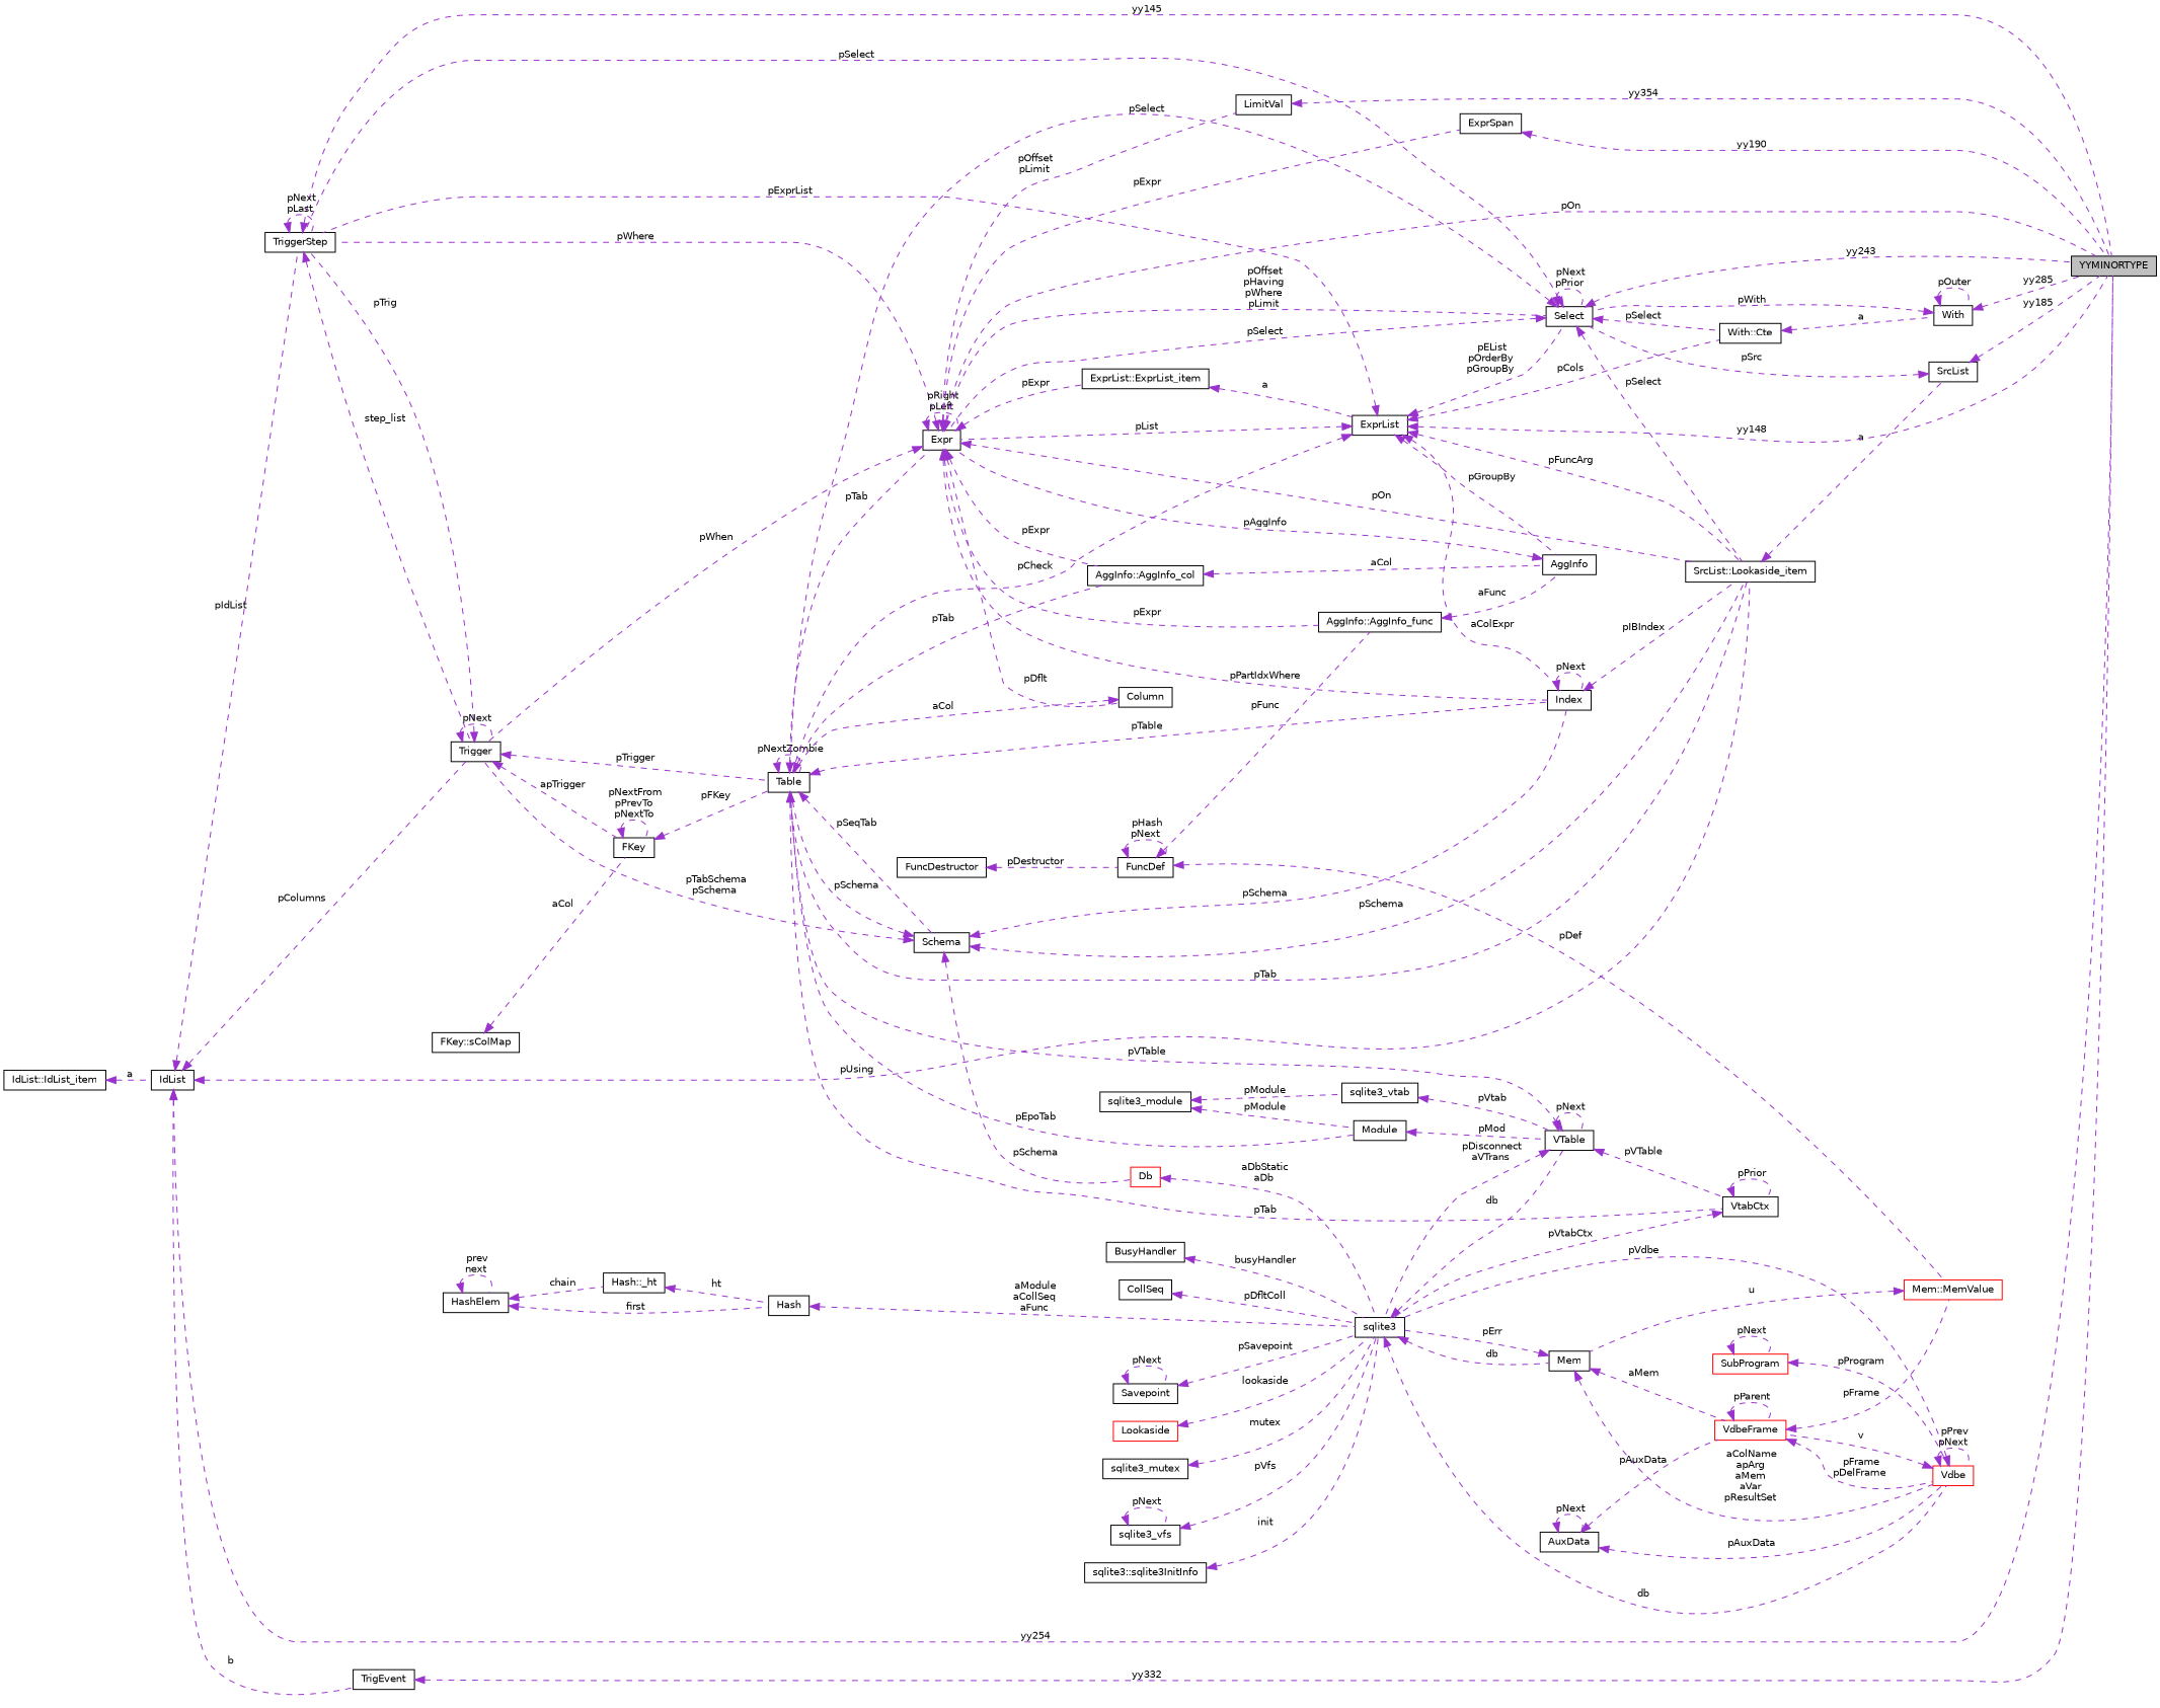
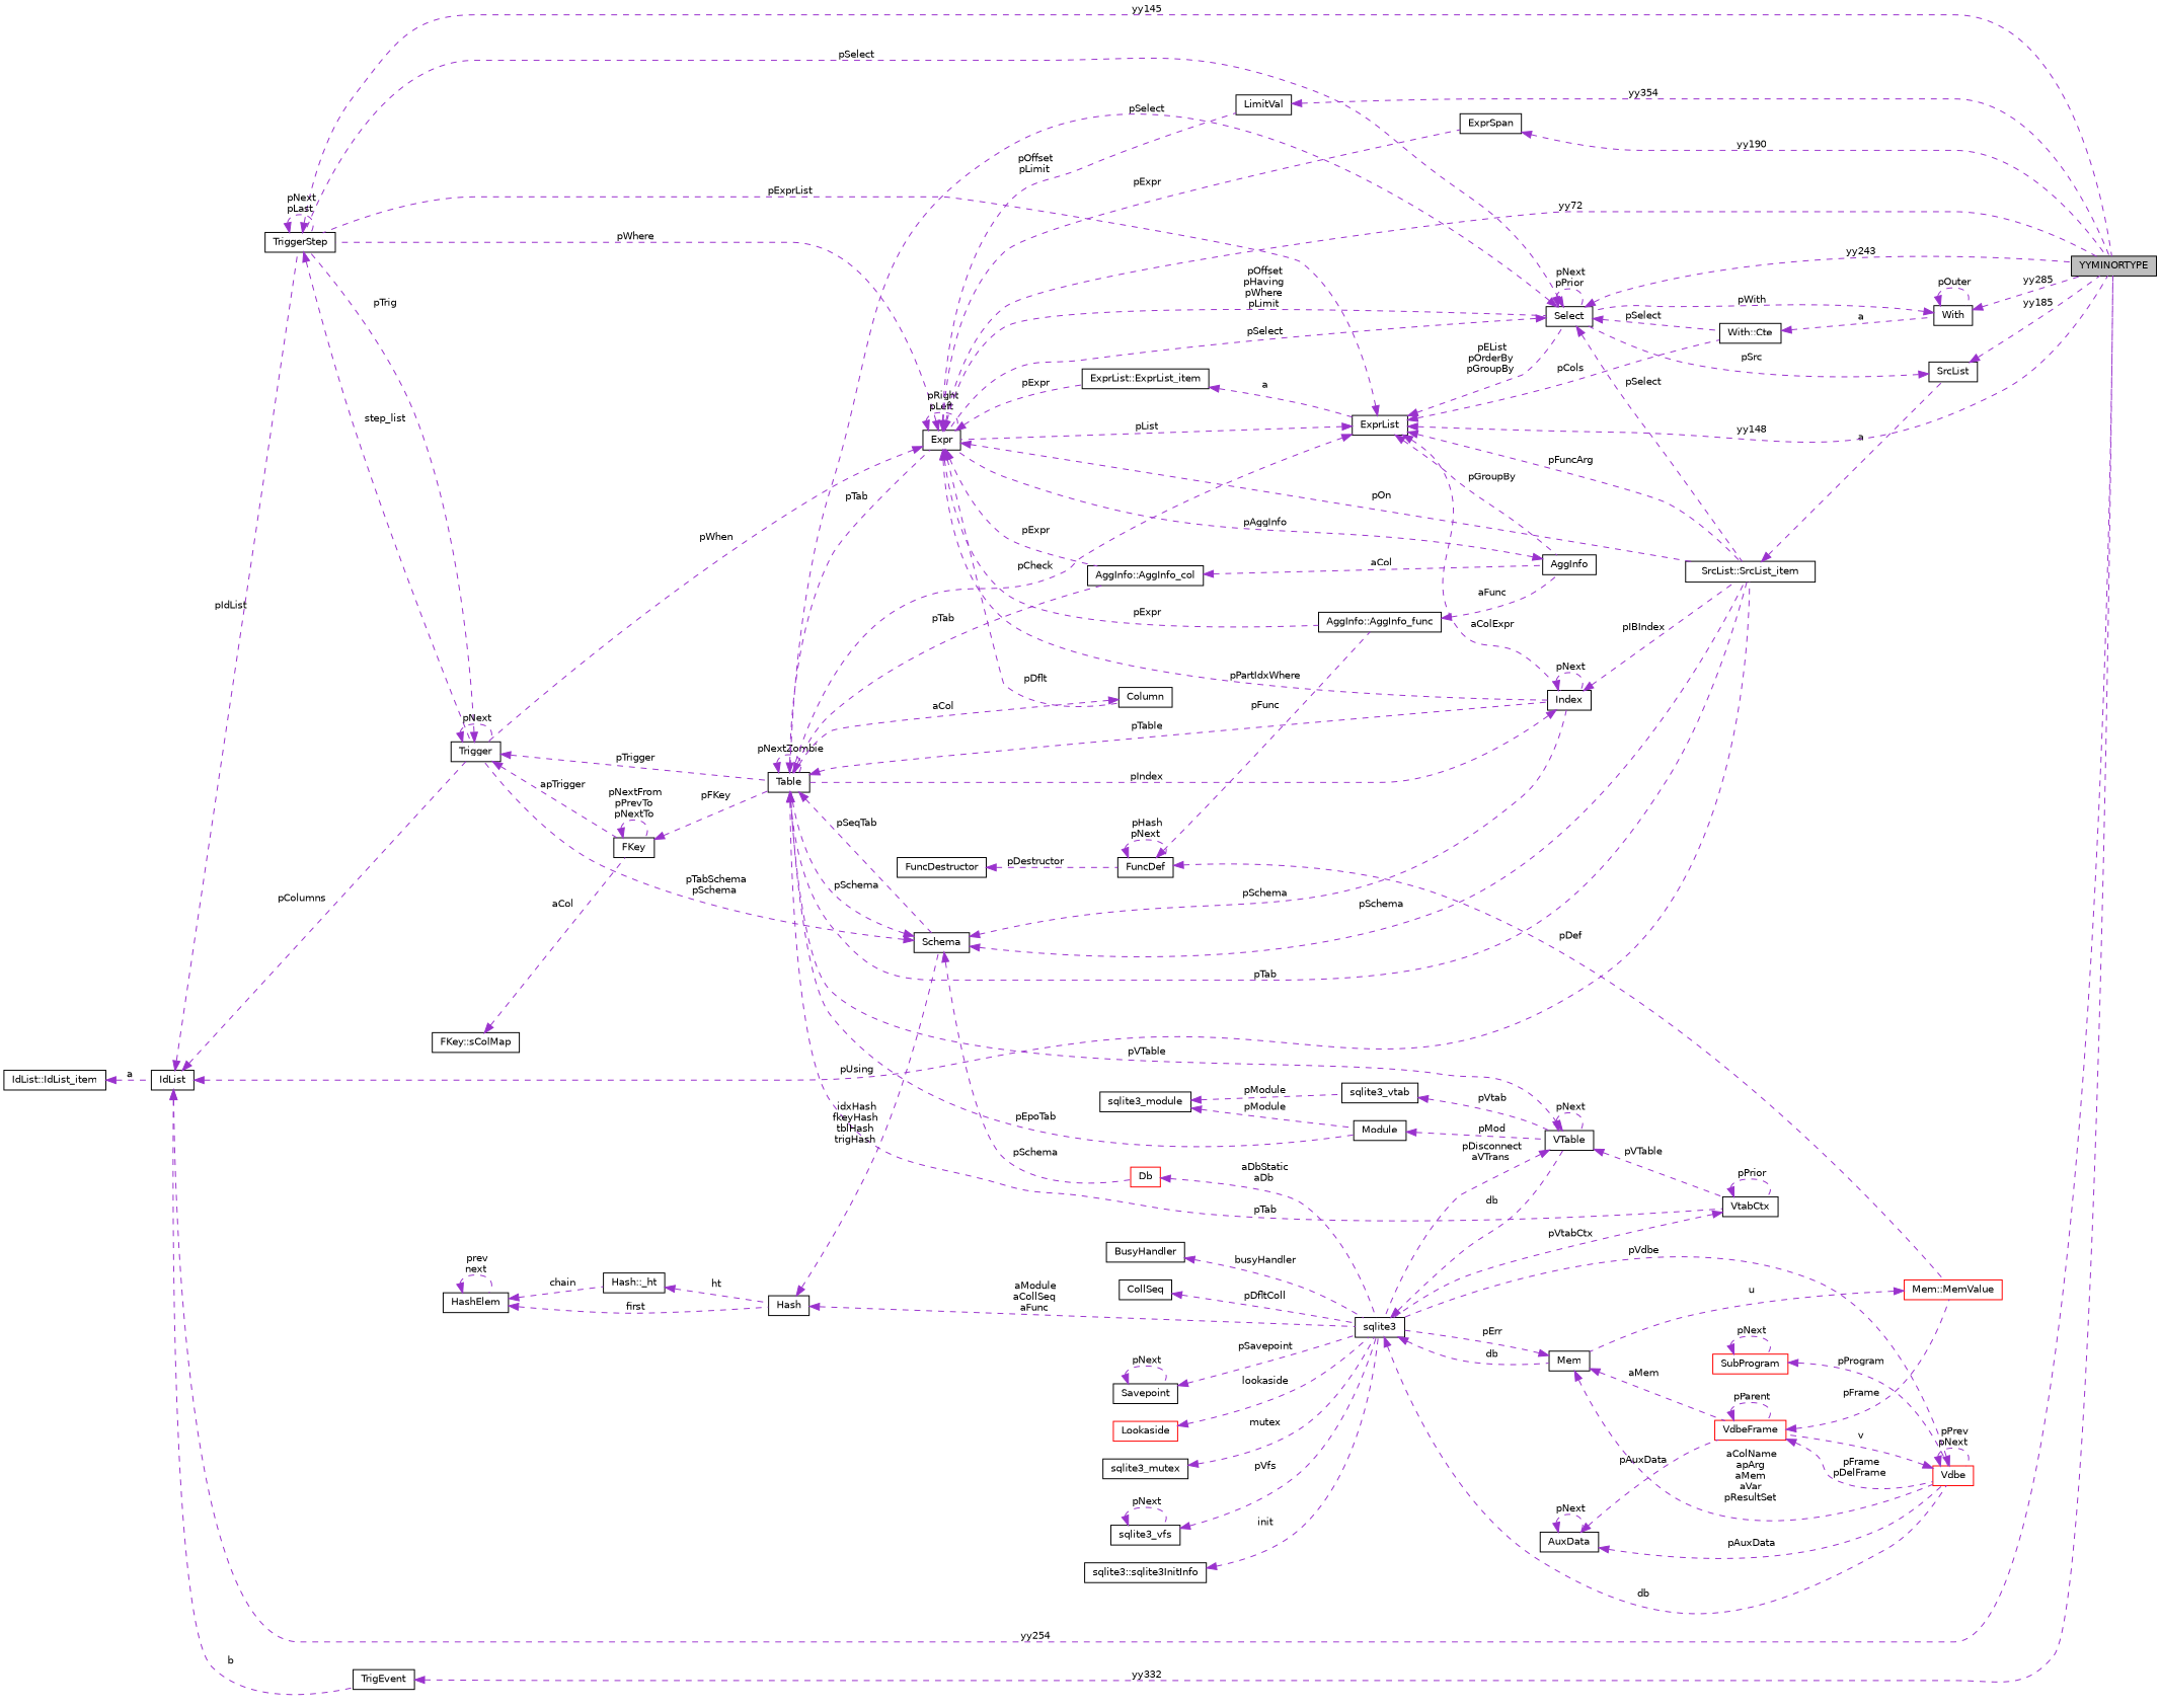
  digraph {
    rankdir=LR
    node [color=black fillcolor=white fontname=Helvetica fontsize=10 shape=record style=filled]
    edge [color=darkorchid3 dir=back fontname=Helvetica fontsize=10 labelfontname=Helvetica labelfontsize=10 style=dashed]
    n1 [fillcolor=grey75 fontcolor=black height=0.2 label=YYMINORTYPE width=0.4]
    n2 [height=0.2 label=TriggerStep width=0.4]
    n3 [height=0.2 label=Trigger width=0.4]
    n4 [height=0.2 label=Table width=0.4]
    n5 [height=0.2 label=FKey width=0.4]
    n6 [height=0.2 label=Expr width=0.4]
    n7 [height=0.2 label="AggInfo::AggInfo_col" width=0.4]
    n8 [height=0.2 label=Column width=0.4]
    n9 [height=0.2 label=Select width=0.4]
    n10 [height=0.2 label="ExprList::ExprList_item" width=0.4]
-   n11 [height=0.2 label="SrcList::Lookaside_item" width=0.4]
+   n11 [height=0.2 label="SrcList::SrcList_item" width=0.4]
    n12 [height=0.2 label=Index width=0.4]
    n13 [height=0.2 label="AggInfo::AggInfo_func" width=0.4]
    n14 [height=0.2 label=LimitVal width=0.4]
    n15 [height=0.2 label=ExprSpan width=0.4]
    n16 [height=0.2 label=AggInfo width=0.4]
    n17 [height=0.2 label="With::Cte" width=0.4]
    n18 [height=0.2 label=ExprList width=0.4]
    n19 [height=0.2 label=SrcList width=0.4]
    n20 [height=0.2 label=Schema width=0.4]
    n21 [height=0.2 label=VtabCtx width=0.4]
    n22 [height=0.2 label=Module width=0.4]
    n23 [color=red height=0.2 label=Db width=0.4]
    n24 [height=0.2 label=sqlite3 width=0.4]
    n25 [height=0.2 label=VTable width=0.4]
    n26 [height=0.2 label=Hash width=0.4]
    n27 [height=0.2 label=Mem width=0.4]
    n28 [color=red height=0.2 label=Vdbe width=0.4]
    n29 [height=0.2 label="Hash::_ht" width=0.4]
    n30 [height=0.2 label=HashElem width=0.4]
    n31 [height=0.2 label="FKey::sColMap" width=0.4]
    n32 [height=0.2 label=IdList width=0.4]
    n33 [height=0.2 label=TrigEvent width=0.4]
    n34 [height=0.2 label="IdList::IdList_item" width=0.4]
    n35 [color=red height=0.2 label=VdbeFrame width=0.4]
    n36 [color=red height=0.2 label="Mem::MemValue" width=0.4]
    n37 [height=0.2 label=AuxData width=0.4]
    n38 [color=red height=0.2 label=SubProgram width=0.4]
    n39 [height=0.2 label=FuncDef width=0.4]
    n40 [height=0.2 label=FuncDestructor width=0.4]
    n41 [height=0.2 label=Savepoint width=0.4]
    n42 [color=red height=0.2 label=Lookaside width=0.4]
    n43 [height=0.2 label=sqlite3_mutex width=0.4]
    n44 [height=0.2 label=sqlite3_vfs width=0.4]
    n45 [height=0.2 label="sqlite3::sqlite3InitInfo" width=0.4]
    n46 [height=0.2 label=BusyHandler width=0.4]
    n47 [height=0.2 label=CollSeq width=0.4]
    n48 [height=0.2 label=sqlite3_module width=0.4]
    n49 [height=0.2 label=sqlite3_vtab width=0.4]
    n50 [height=0.2 label=With width=0.4]
    n2 -> n1 [label=" yy145"]
    n2 -> n2 [label=" pNext\npLast"]
    n2 -> n3 [label=" step_list"]
    n3 -> n2 [label=" pTrig"]
    n3 -> n3 [label=" pNext"]
    n3 -> n4 [label=" pTrigger"]
    n3 -> n5 [label=" apTrigger"]
    n4 -> n4 [label=" pNextZombie"]
    n4 -> n6 [label=" pTab"]
    n4 -> n7 [label=" pTab"]
    n4 -> n11 [label=" pTab"]
    n4 -> n12 [label=" pTable"]
    n4 -> n20 [label=" pSeqTab"]
    n4 -> n21 [label=" pTab"]
    n4 -> n22 [label=" pEpoTab"]
    n5 -> n4 [label=" pFKey"]
    n5 -> n5 [label=" pNextFrom\npPrevTo\npNextTo"]
-   n6 -> n1 [label=" pOn"]
+   n6 -> n1 [label=" yy72"]
    n6 -> n2 [label=" pWhere"]
    n6 -> n3 [label=" pWhen"]
    n6 -> n6 [label=" pRight\npLeft"]
    n6 -> n7 [label=" pExpr"]
    n6 -> n8 [label=" pDflt"]
    n6 -> n9 [label=" pOffset\npHaving\npWhere\npLimit"]
    n6 -> n10 [label=" pExpr"]
    n6 -> n11 [label=" pOn"]
    n6 -> n12 [label=" pPartIdxWhere"]
    n6 -> n13 [label=" pExpr"]
    n6 -> n14 [label=" pOffset\npLimit"]
    n6 -> n15 [label=" pExpr"]
    n7 -> n16 [label=" aCol"]
    n8 -> n4 [label=" aCol"]
    n9 -> n1 [label=" yy243"]
    n9 -> n2 [label=" pSelect"]
    n9 -> n4 [label=" pSelect"]
    n9 -> n6 [label=" pSelect"]
    n9 -> n9 [label=" pNext\npPrior"]
    n9 -> n11 [label=" pSelect"]
    n9 -> n17 [label=" pSelect"]
    n10 -> n18 [label=" a"]
    n11 -> n19 [label=" a"]
+   n12 -> n4 [label=" pIndex"]
    n12 -> n11 [label=" pIBIndex"]
    n12 -> n12 [label=" pNext"]
    n13 -> n16 [label=" aFunc"]
    n14 -> n1 [label=" yy354"]
    n15 -> n1 [label=" yy190"]
    n16 -> n6 [label=" pAggInfo"]
    n17 -> n50 [label=" a"]
    n18 -> n1 [label=" yy148"]
    n18 -> n2 [label=" pExprList"]
    n18 -> n4 [label=" pCheck"]
    n18 -> n6 [label=" pList"]
    n18 -> n9 [label=" pEList\npOrderBy\npGroupBy"]
    n18 -> n11 [label=" pFuncArg"]
    n18 -> n12 [label=" aColExpr"]
    n18 -> n16 [label=" pGroupBy"]
    n18 -> n17 [label=" pCols"]
    n19 -> n1 [label=" yy185"]
    n19 -> n9 [label=" pSrc"]
    n20 -> n3 [label=" pTabSchema\npSchema"]
    n20 -> n4 [label=" pSchema"]
    n20 -> n11 [label=" pSchema"]
    n20 -> n12 [label=" pSchema"]
    n20 -> n23 [label=" pSchema"]
    n21 -> n21 [label=" pPrior"]
    n21 -> n24 [label=" pVtabCtx"]
    n22 -> n25 [label=" pMod"]
    n23 -> n24 [label=" aDbStatic\naDb"]
    n24 -> n25 [label=" db"]
    n24 -> n27 [label=" db"]
    n24 -> n28 [label=" db"]
    n25 -> n4 [label=" pVTable"]
    n25 -> n21 [label=" pVTable"]
    n25 -> n24 [label=" pDisconnect\naVTrans"]
    n25 -> n25 [label=" pNext"]
+   n26 -> n20 [label=" idxHash\nfkeyHash\ntblHash\ntrigHash"]
    n26 -> n24 [label=" aModule\naCollSeq\naFunc"]
    n27 -> n24 [label=" pErr"]
    n27 -> n28 [label=" aColName\napArg\naMem\naVar\npResultSet"]
    n27 -> n35 [label=" aMem"]
    n28 -> n24 [label=" pVdbe"]
    n28 -> n28 [label=" pPrev\npNext"]
    n28 -> n35 [label=" v"]
    n29 -> n26 [label=" ht"]
    n30 -> n26 [label=" first"]
    n30 -> n29 [label=" chain"]
    n30 -> n30 [label=" prev\nnext"]
    n31 -> n5 [label=" aCol"]
    n32 -> n1 [label=" yy254"]
    n32 -> n2 [label=" pIdList"]
    n32 -> n3 [label=" pColumns"]
    n32 -> n11 [label=" pUsing"]
    n32 -> n33 [label=" b"]
    n33 -> n1 [label=" yy332"]
    n34 -> n32 [label=" a"]
    n35 -> n28 [label=" pFrame\npDelFrame"]
    n35 -> n35 [label=" pParent"]
    n35 -> n36 [label=" pFrame"]
    n36 -> n27 [label=" u"]
    n37 -> n28 [label=" pAuxData"]
    n37 -> n35 [label=" pAuxData"]
    n37 -> n37 [label=" pNext"]
    n38 -> n28 [label=" pProgram"]
    n38 -> n38 [label=" pNext"]
    n39 -> n13 [label=" pFunc"]
    n39 -> n36 [label=" pDef"]
    n39 -> n39 [label=" pHash\npNext"]
    n40 -> n39 [label=" pDestructor"]
    n41 -> n24 [label=" pSavepoint"]
    n41 -> n41 [label=" pNext"]
    n42 -> n24 [label=" lookaside"]
    n43 -> n24 [label=" mutex"]
    n44 -> n24 [label=" pVfs"]
    n44 -> n44 [label=" pNext"]
    n45 -> n24 [label=" init"]
    n46 -> n24 [label=" busyHandler"]
    n47 -> n24 [label=" pDfltColl"]
    n48 -> n22 [label=" pModule"]
    n48 -> n49 [label=" pModule"]
    n49 -> n25 [label=" pVtab"]
    n50 -> n1 [label=" yy285"]
    n50 -> n9 [label=" pWith"]
    n50 -> n50 [label=" pOuter"]
  }
